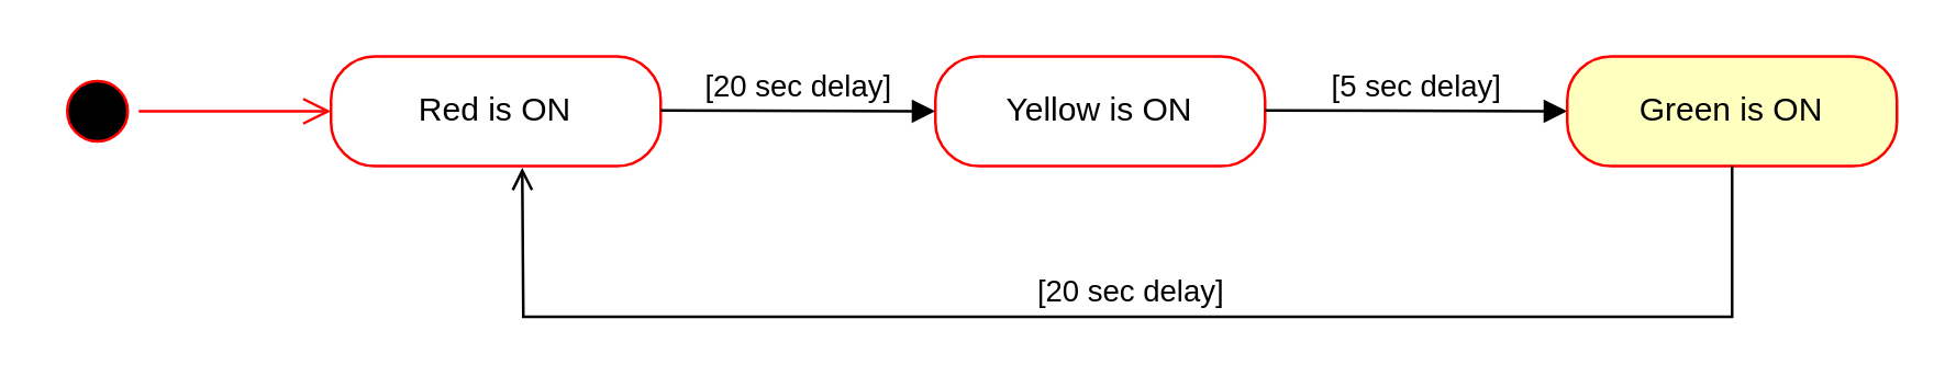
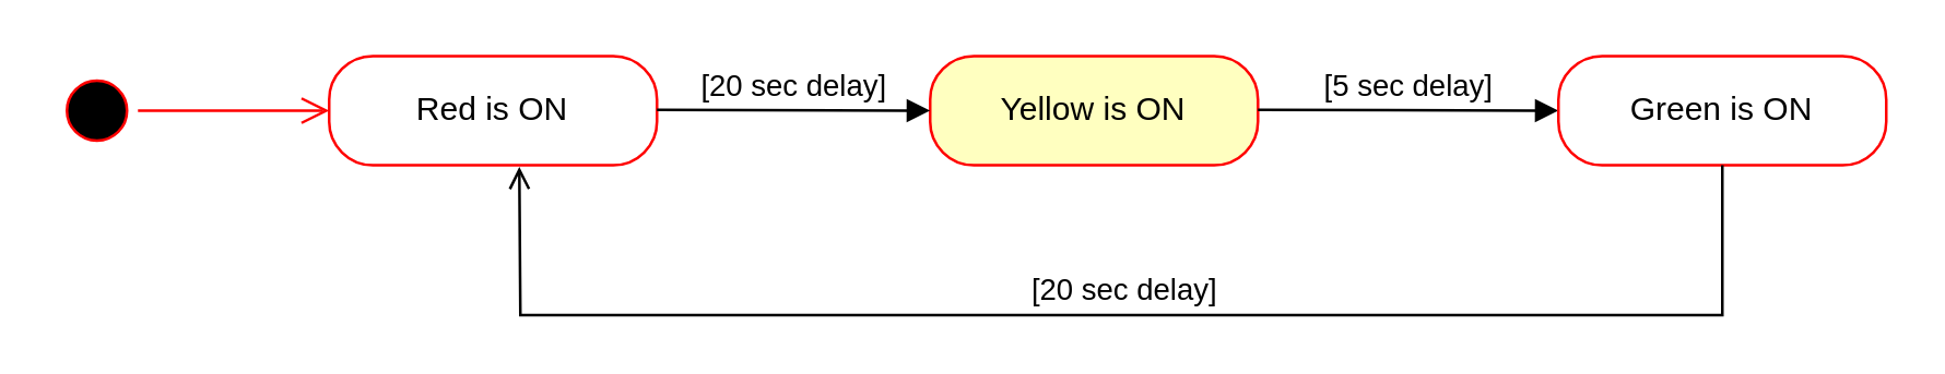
  <mxCell id="0" />
  <mxCell id="1" parent="0" />
  <mxCell id="2" value="" style="ellipse;html=1;shape=startState;fillColor=#000000;strokeColor=#ff0000;" vertex="1" parent="1"><mxGeometry x="20" y="25" width="30" height="30" as="geometry" /></mxCell>
  <mxCell id="3" value="" style="edgeStyle=orthogonalEdgeStyle;html=1;verticalAlign=bottom;endArrow=open;endSize=8;strokeColor=#ff0000;rounded=0;" edge="1" source="2" parent="1"><mxGeometry relative="1" as="geometry"><mxPoint x="120" y="40" as="targetPoint" /></mxGeometry></mxCell>
  <mxCell id="4" value="Red is ON" style="rounded=1;whiteSpace=wrap;html=1;arcSize=40;fontColor=#000000;fillColor=#ffffff;strokeColor=#ff0000;" vertex="1" parent="1"><mxGeometry x="120" y="20" width="120" height="40" as="geometry" /></mxCell>
- <mxCell id="5" value="Yellow is ON" style="rounded=1;whiteSpace=wrap;html=1;arcSize=40;fontColor=#000000;fillColor=#ffffff;strokeColor=#ff0000;" vertex="1" parent="1"><mxGeometry x="340" y="20" width="120" height="40" as="geometry" /></mxCell>
+ <mxCell id="5" value="Yellow is ON" style="rounded=1;whiteSpace=wrap;html=1;arcSize=40;fontColor=#000000;fillColor=#ffffc0;strokeColor=#ff0000;" vertex="1" parent="1"><mxGeometry x="340" y="20" width="120" height="40" as="geometry" /></mxCell>
  <mxCell id="6" value="[5 sec delay]" style="html=1;verticalAlign=bottom;endArrow=block;curved=0;rounded=0;" edge="1" parent="1"><mxGeometry width="80" relative="1" as="geometry"><mxPoint x="460" y="39.66" as="sourcePoint" /><mxPoint x="570" y="40" as="targetPoint" /></mxGeometry></mxCell>
  <mxCell id="7" value="[20 sec delay]" style="html=1;verticalAlign=bottom;endArrow=block;curved=0;rounded=0;entryX=0;entryY=0.5;entryDx=0;entryDy=0;" edge="1" parent="1" target="5"><mxGeometry width="80" relative="1" as="geometry"><mxPoint x="240" y="39.66" as="sourcePoint" /><mxPoint x="320" y="39.66" as="targetPoint" /></mxGeometry></mxCell>
- <mxCell id="8" value="Green is ON" style="rounded=1;whiteSpace=wrap;html=1;arcSize=40;fontColor=#000000;fillColor=#ffffc0;strokeColor=#ff0000;" vertex="1" parent="1"><mxGeometry x="570" y="20" width="120" height="40" as="geometry" /></mxCell>
+ <mxCell id="8" value="Green is ON" style="rounded=1;whiteSpace=wrap;html=1;arcSize=40;fontColor=#000000;fillColor=#ffffff;strokeColor=#ff0000;" vertex="1" parent="1"><mxGeometry x="570" y="20" width="120" height="40" as="geometry" /></mxCell>
  <mxCell id="9" value="[20 sec delay]" style="html=1;verticalAlign=bottom;endArrow=open;curved=0;rounded=0;exitX=0.5;exitY=1;exitDx=0;exitDy=0;entryX=0.58;entryY=1.015;entryDx=0;entryDy=0;entryPerimeter=0;" edge="1" parent="1" source="8" target="4"><mxGeometry x="-0.001" width="80" relative="1" as="geometry"><mxPoint x="600" y="105" as="sourcePoint" /><mxPoint x="160" y="165" as="targetPoint" /><Array as="points"><mxPoint x="630" y="115" /><mxPoint x="400" y="115" /><mxPoint x="190" y="115" /></Array><mxPoint as="offset" /></mxGeometry></mxCell>
